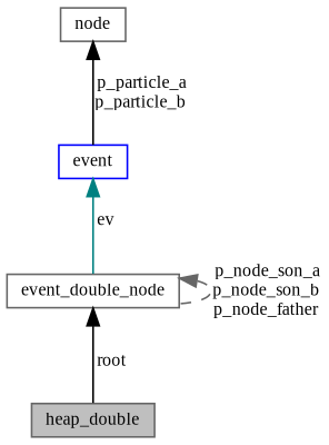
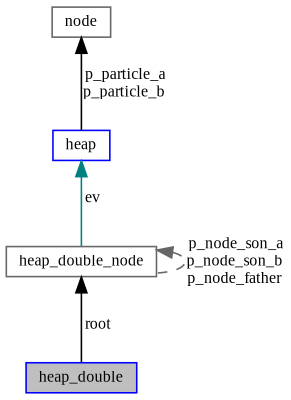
  digraph {
    fontname="Liberation Serif"
    node [color=blue fillcolor=white fontname="Liberation Serif" fontsize=10 shape=record style=filled]
    edge [color=black dir=back fontname="Liberation Serif" fontsize=10 labelfontname=Helvetica labelfontsize=10 style=solid]
-   n1 [color=gray40 fillcolor=grey75 fontcolor=black height=0.2 label=heap_double width=0.4]
-   n2 [color=gray40 height=0.2 label=event_double_node width=0.4]
-   n3 [height=0.2 label=event width=0.4]
+   n1 [fillcolor=grey75 fontcolor=black height=0.2 label=heap_double width=0.4]
+   n2 [color=gray40 height=0.2 label=heap_double_node width=0.4]
+   n3 [height=0.2 label=heap width=0.4]
    n4 [color=gray40 height=0.2 label="node" width=0.4]
    n2 -> n1 [label=" root"]
    n2 -> n2 [color=gray40 label=" p_node_son_a\np_node_son_b\np_node_father" style=dashed]
    n3 -> n2 [color=teal label=" ev"]
    n4 -> n3 [label=" p_particle_a\np_particle_b"]
  }
